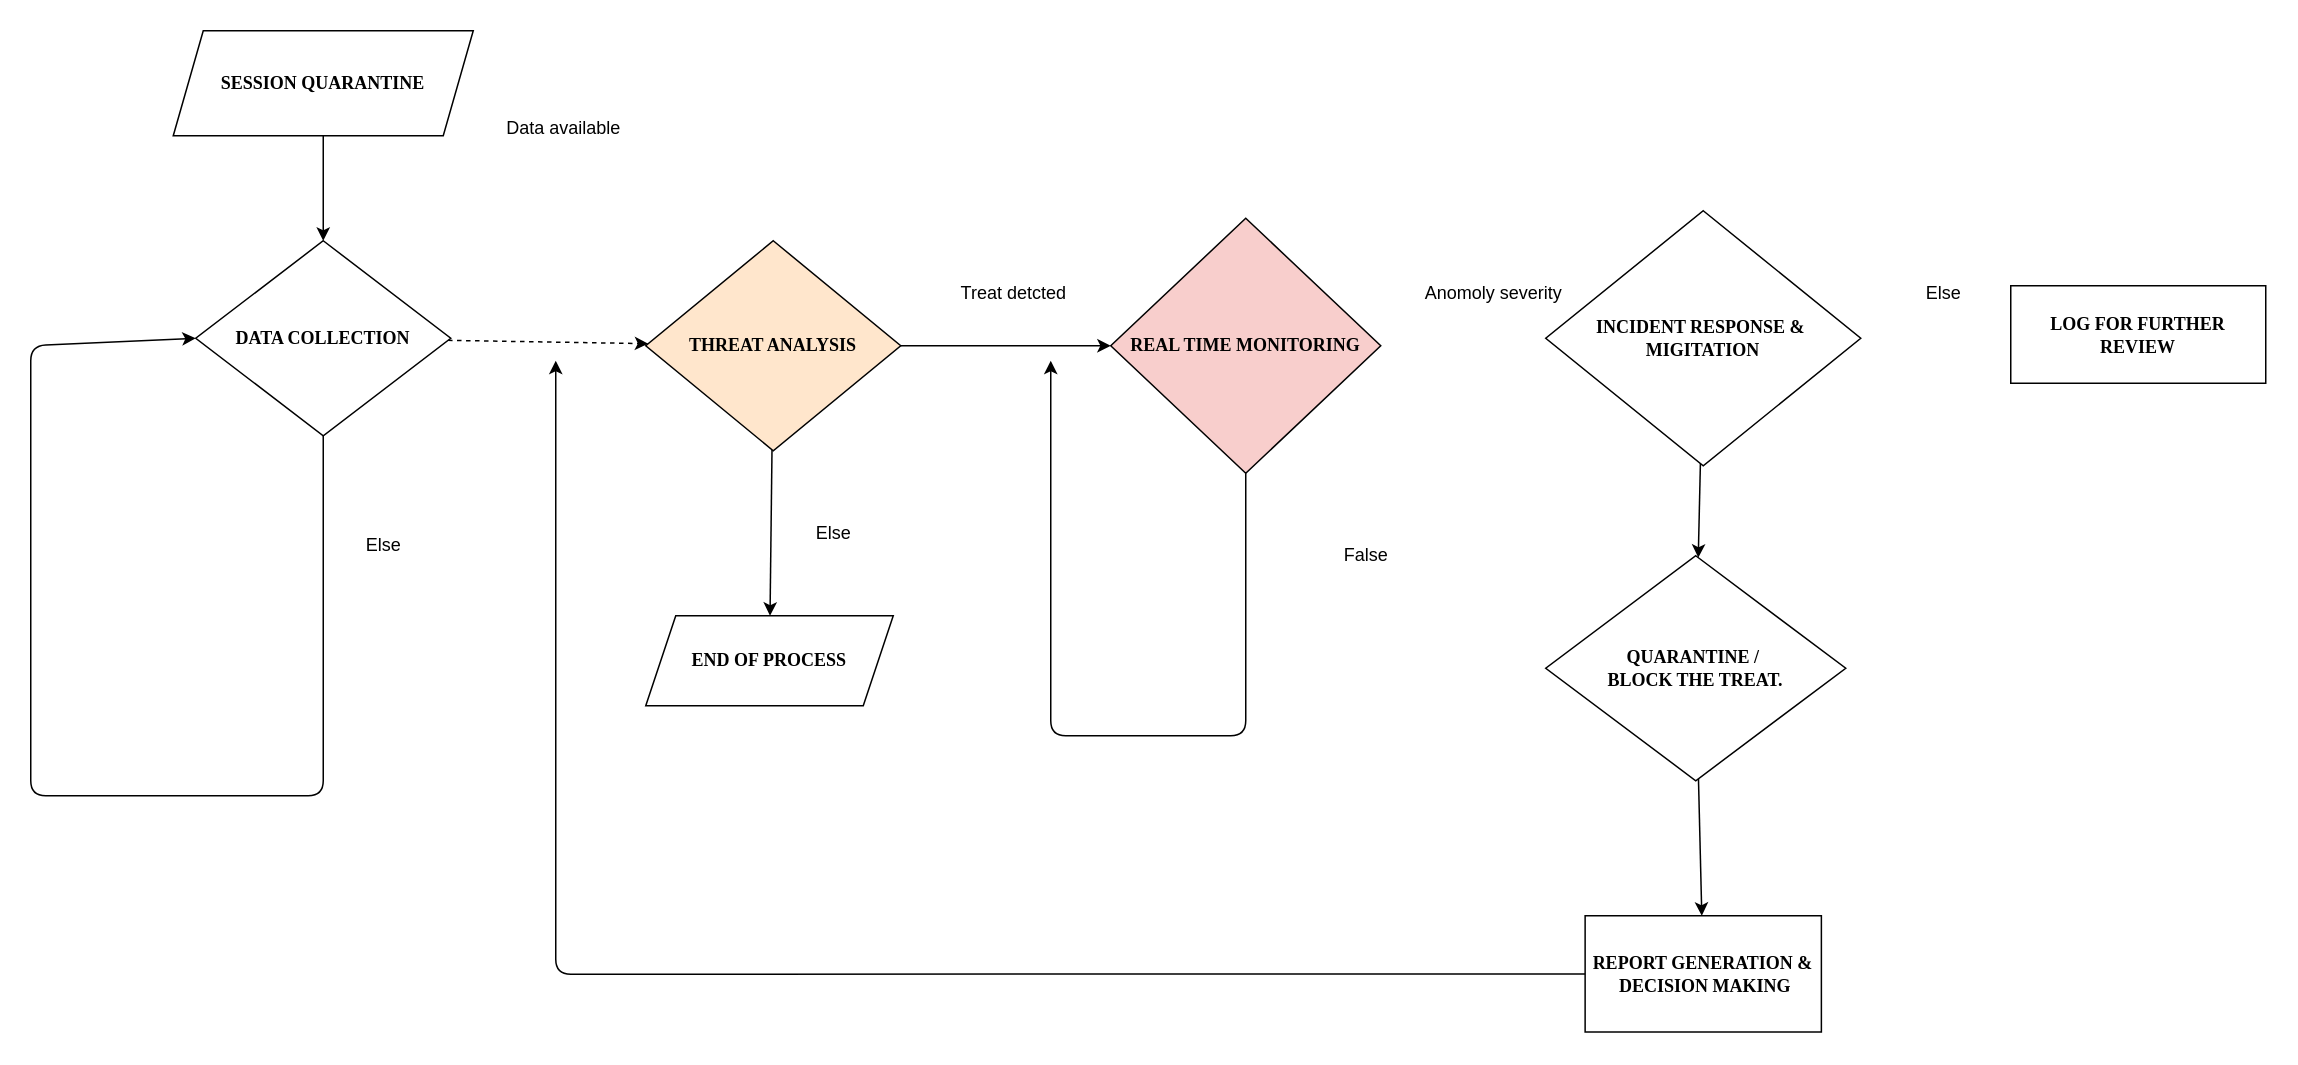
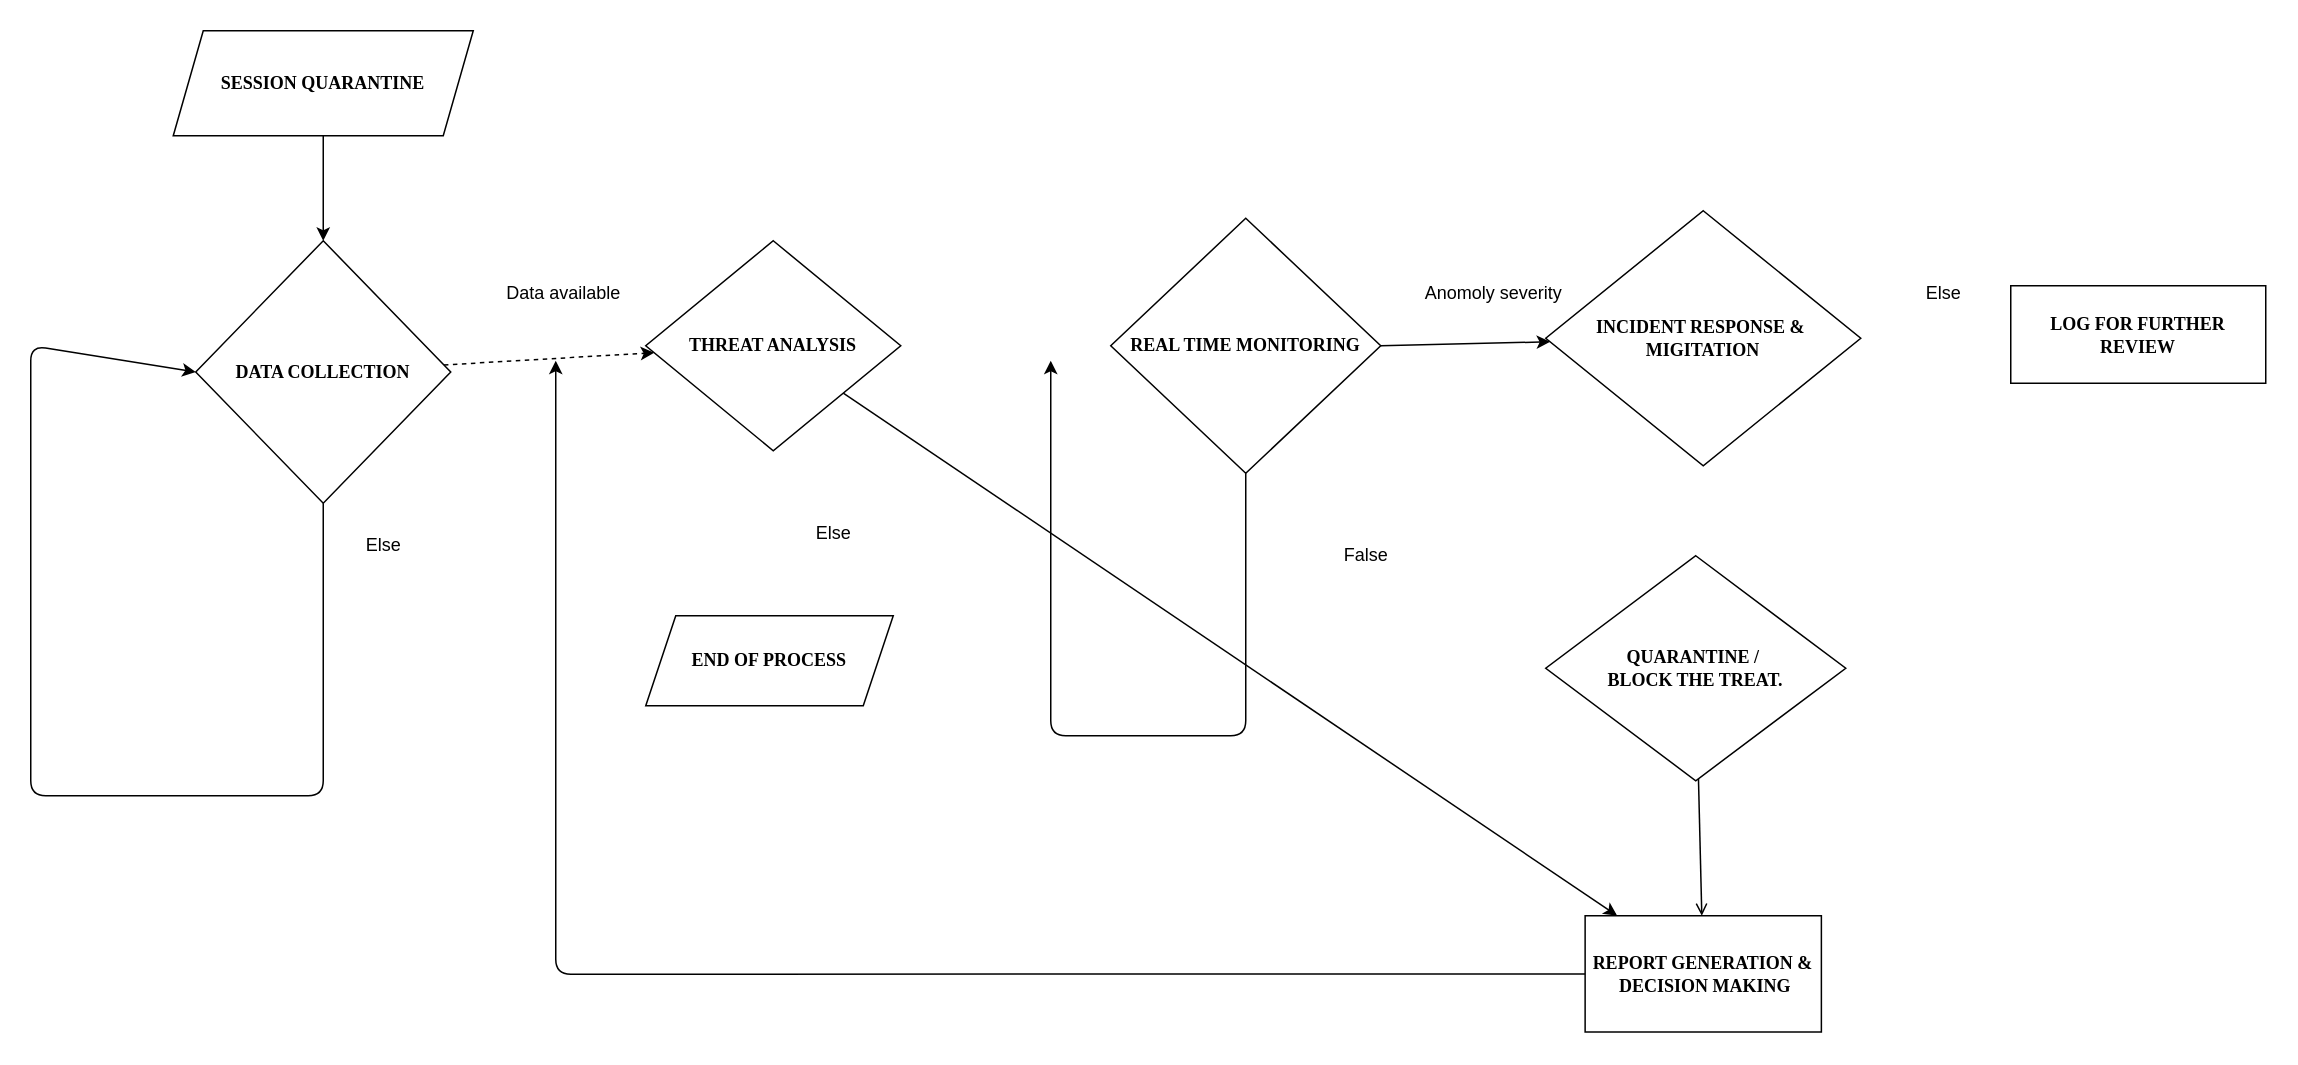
  <mxCell id="0" />
  <mxCell id="1" parent="0" />
  <mxCell id="2" value="" style="edgeStyle=none;html=1;exitX=0.5;exitY=1;exitDx=0;exitDy=0;" parent="1" source="27" target="4" edge="1"><mxGeometry relative="1" as="geometry"><mxPoint x="217.155" y="100" as="sourcePoint" /></mxGeometry></mxCell>
  <mxCell id="3" value="" style="edgeStyle=none;html=1;dashed=1;" parent="1" source="4" target="7" edge="1"><mxGeometry relative="1" as="geometry" /></mxCell>
- <mxCell id="4" value="&lt;font style=&quot;scrollbar-color: light-dark(#e2e2e2, #4b4b4b)&lt;br/&gt;&#09;&#09;&#09;&#09;&#09;light-dark(#fbfbfb, var(--dark-panel-color));&quot; face=&quot;Times New Roman&quot;&gt;&lt;b style=&quot;scrollbar-color: light-dark(#e2e2e2, #4b4b4b)&lt;br/&gt;&#09;&#09;&#09;&#09;&#09;light-dark(#fbfbfb, var(--dark-panel-color));&quot;&gt;DATA COLLECTION&lt;/b&gt;&lt;/font&gt;" style="rhombus;whiteSpace=wrap;html=1;" parent="1" vertex="1"><mxGeometry x="130" y="160" width="170" height="130" as="geometry" /></mxCell>
- <mxCell id="5" value="" style="edgeStyle=none;html=1;" parent="1" source="7" target="13" edge="1"><mxGeometry relative="1" as="geometry" /></mxCell>
- <mxCell id="6" value="" style="edgeStyle=none;html=1;" parent="1" source="7" target="17" edge="1"><mxGeometry relative="1" as="geometry" /></mxCell>
- <mxCell id="7" value="&lt;font face=&quot;Times New Roman&quot;&gt;&lt;b&gt;THREAT ANALYSIS&lt;/b&gt;&lt;/font&gt;" style="rhombus;whiteSpace=wrap;html=1;fillColor=#ffe6cc;" parent="1" vertex="1"><mxGeometry x="430" y="160" width="170" height="140" as="geometry" /></mxCell>
- <mxCell id="8" value="Data available" style="text;html=1;align=center;verticalAlign=middle;resizable=0;points=[];autosize=1;strokeColor=none;fillColor=none;" parent="1" vertex="1"><mxGeometry x="325" y="70" width="100" height="30" as="geometry" /></mxCell>
+ <mxCell id="4" value="&lt;font style=&quot;scrollbar-color: light-dark(#e2e2e2, #4b4b4b)&lt;br/&gt;&#09;&#09;&#09;&#09;&#09;light-dark(#fbfbfb, var(--dark-panel-color));&quot; face=&quot;Times New Roman&quot;&gt;&lt;b style=&quot;scrollbar-color: light-dark(#e2e2e2, #4b4b4b)&lt;br/&gt;&#09;&#09;&#09;&#09;&#09;light-dark(#fbfbfb, var(--dark-panel-color));&quot;&gt;DATA COLLECTION&lt;/b&gt;&lt;/font&gt;" style="rhombus;whiteSpace=wrap;html=1;" parent="1" vertex="1"><mxGeometry x="130" y="160" width="170" height="175" as="geometry" /></mxCell>
+ <mxCell id="6" value="" style="edgeStyle=none;html=1;" parent="1" source="7" target="25" edge="1"><mxGeometry relative="1" as="geometry" /></mxCell>
+ <mxCell id="7" value="&lt;font face=&quot;Times New Roman&quot;&gt;&lt;b&gt;THREAT ANALYSIS&lt;/b&gt;&lt;/font&gt;" style="rhombus;whiteSpace=wrap;html=1;" parent="1" vertex="1"><mxGeometry x="430" y="160" width="170" height="140" as="geometry" /></mxCell>
+ <mxCell id="8" value="Data available" style="text;html=1;align=center;verticalAlign=middle;resizable=0;points=[];autosize=1;strokeColor=none;fillColor=none;" parent="1" vertex="1"><mxGeometry x="325" y="180" width="100" height="30" as="geometry" /></mxCell>
  <mxCell id="9" value="" style="endArrow=classic;html=1;exitX=0.5;exitY=1;exitDx=0;exitDy=0;entryX=0;entryY=0.5;entryDx=0;entryDy=0;" parent="1" source="4" target="4" edge="1"><mxGeometry width="50" height="50" relative="1" as="geometry"><mxPoint x="460" y="330" as="sourcePoint" /><mxPoint x="20" y="310" as="targetPoint" /><Array as="points"><mxPoint x="215" y="390" /><mxPoint x="215" y="530" /><mxPoint x="130" y="530" /><mxPoint x="20" y="530" /><mxPoint x="20" y="230" /></Array></mxGeometry></mxCell>
  <mxCell id="10" value="Else&lt;div&gt;&lt;br&gt;&lt;/div&gt;" style="text;html=1;align=center;verticalAlign=middle;resizable=0;points=[];autosize=1;strokeColor=none;fillColor=none;" parent="1" vertex="1"><mxGeometry x="230" y="350" width="50" height="40" as="geometry" /></mxCell>
- <mxCell id="11" value="Treat detcted" style="text;html=1;align=center;verticalAlign=middle;resizable=0;points=[];autosize=1;strokeColor=none;fillColor=none;" parent="1" vertex="1"><mxGeometry x="630" y="180" width="90" height="30" as="geometry" /></mxCell>
- <mxCell id="13" value="&lt;div&gt;&lt;font face=&quot;Times New Roman&quot;&gt;&lt;b&gt;REAL TIME MONITORING&lt;/b&gt;&lt;/font&gt;&lt;/div&gt;" style="rhombus;whiteSpace=wrap;html=1;fillColor=#f8cecc;" parent="1" vertex="1"><mxGeometry x="740" y="145" width="180" height="170" as="geometry" /></mxCell>
- <mxCell id="14" value="" style="edgeStyle=none;html=1;" parent="1" source="15" target="22" edge="1"><mxGeometry relative="1" as="geometry" /></mxCell>
+ <mxCell id="12" value="" style="edgeStyle=none;html=1;exitX=1;exitY=0.5;exitDx=0;exitDy=0;" parent="1" source="13" target="15" edge="1"><mxGeometry relative="1" as="geometry" /></mxCell>
+ <mxCell id="13" value="&lt;div&gt;&lt;font face=&quot;Times New Roman&quot;&gt;&lt;b&gt;REAL TIME MONITORING&lt;/b&gt;&lt;/font&gt;&lt;/div&gt;" style="rhombus;whiteSpace=wrap;html=1;" parent="1" vertex="1"><mxGeometry x="740" y="145" width="180" height="170" as="geometry" /></mxCell>
  <mxCell id="15" value="&lt;div&gt;&lt;font face=&quot;Times New Roman&quot;&gt;&lt;b&gt;INCIDENT RESPONSE &amp;amp;&amp;nbsp;&lt;/b&gt;&lt;/font&gt;&lt;/div&gt;&lt;div&gt;&lt;font face=&quot;Times New Roman&quot;&gt;&lt;b&gt;MIGITATION&lt;/b&gt;&lt;/font&gt;&lt;/div&gt;" style="rhombus;whiteSpace=wrap;html=1;" parent="1" vertex="1"><mxGeometry x="1030" y="140" width="210" height="170" as="geometry" /></mxCell>
  <mxCell id="16" value="Anomoly severity" style="text;html=1;align=center;verticalAlign=middle;resizable=0;points=[];autosize=1;strokeColor=none;fillColor=none;" parent="1" vertex="1"><mxGeometry x="935" y="180" width="120" height="30" as="geometry" /></mxCell>
  <mxCell id="17" value="&lt;div&gt;&lt;font face=&quot;Times New Roman&quot;&gt;&lt;b&gt;END OF PROCESS&lt;/b&gt;&lt;/font&gt;&lt;/div&gt;" style="shape=parallelogram;perimeter=parallelogramPerimeter;whiteSpace=wrap;html=1;fixedSize=1;" parent="1" vertex="1"><mxGeometry x="430" y="410" width="165" height="60" as="geometry" /></mxCell>
  <mxCell id="18" value="Else" style="text;html=1;align=center;verticalAlign=middle;resizable=0;points=[];autosize=1;strokeColor=none;fillColor=none;" parent="1" vertex="1"><mxGeometry x="530" y="340" width="50" height="30" as="geometry" /></mxCell>
  <mxCell id="19" value="" style="endArrow=classic;html=1;exitX=0.5;exitY=1;exitDx=0;exitDy=0;" parent="1" source="13" edge="1"><mxGeometry width="50" height="50" relative="1" as="geometry"><mxPoint x="1255" y="430" as="sourcePoint" /><mxPoint x="700" y="240" as="targetPoint" /><Array as="points"><mxPoint x="830" y="490" /><mxPoint x="760" y="490" /><mxPoint x="700" y="490" /></Array></mxGeometry></mxCell>
  <mxCell id="20" value="False" style="text;html=1;align=center;verticalAlign=middle;resizable=0;points=[];autosize=1;strokeColor=none;fillColor=none;" parent="1" vertex="1"><mxGeometry x="885" y="355" width="50" height="30" as="geometry" /></mxCell>
- <mxCell id="21" value="" style="edgeStyle=none;html=1;" parent="1" source="22" target="25" edge="1"><mxGeometry relative="1" as="geometry" /></mxCell>
+ <mxCell id="21" value="" style="edgeStyle=none;html=1;endArrow=open;" parent="1" source="22" target="25" edge="1"><mxGeometry relative="1" as="geometry" /></mxCell>
  <mxCell id="22" value="&lt;div&gt;&lt;b&gt;&lt;font face=&quot;Times New Roman&quot;&gt;QUARANTINE /&amp;nbsp;&lt;/font&gt;&lt;/b&gt;&lt;/div&gt;&lt;div&gt;&lt;b&gt;&lt;font face=&quot;Times New Roman&quot;&gt;BLOCK THE TREAT.&lt;/font&gt;&lt;/b&gt;&lt;br&gt;&lt;/div&gt;" style="rhombus;whiteSpace=wrap;html=1;" parent="1" vertex="1"><mxGeometry x="1030" y="370" width="200" height="150" as="geometry" /></mxCell>
  <mxCell id="23" value="Else" style="text;html=1;align=center;verticalAlign=middle;resizable=0;points=[];autosize=1;strokeColor=none;fillColor=none;" parent="1" vertex="1"><mxGeometry x="1270" y="180" width="50" height="30" as="geometry" /></mxCell>
  <mxCell id="24" value="&lt;font face=&quot;Times New Roman&quot;&gt;&lt;b&gt;LOG FOR FURTHER REVIEW&lt;/b&gt;&lt;/font&gt;" style="rounded=0;whiteSpace=wrap;html=1;" parent="1" vertex="1"><mxGeometry x="1340" y="190" width="170" height="65" as="geometry" /></mxCell>
  <mxCell id="25" value="&lt;font face=&quot;Times New Roman&quot;&gt;&lt;b&gt;REPORT GENERATION &amp;amp;&lt;/b&gt;&lt;/font&gt;&lt;div&gt;&lt;font face=&quot;Times New Roman&quot;&gt;&lt;b&gt;&amp;nbsp;DECISION MAKING&lt;/b&gt;&lt;/font&gt;&lt;/div&gt;" style="rounded=0;whiteSpace=wrap;html=1;" parent="1" vertex="1"><mxGeometry x="1056.25" y="610" width="157.5" height="77.5" as="geometry" /></mxCell>
  <mxCell id="26" value="" style="endArrow=classic;html=1;exitX=0;exitY=0.5;exitDx=0;exitDy=0;" parent="1" edge="1" source="25"><mxGeometry width="50" height="50" relative="1" as="geometry"><mxPoint x="1213" y="850" as="sourcePoint" /><mxPoint x="370" y="240" as="targetPoint" /><Array as="points"><mxPoint x="370" y="649" /></Array></mxGeometry></mxCell>
  <mxCell id="27" value="&lt;div&gt;&lt;font face=&quot;Times New Roman&quot;&gt;&lt;b&gt;SESSION QUARANTINE&lt;/b&gt;&lt;/font&gt;&lt;/div&gt;" style="shape=parallelogram;perimeter=parallelogramPerimeter;whiteSpace=wrap;html=1;fixedSize=1;" vertex="1" parent="1"><mxGeometry x="115" y="20" width="200" height="70" as="geometry" /></mxCell>
